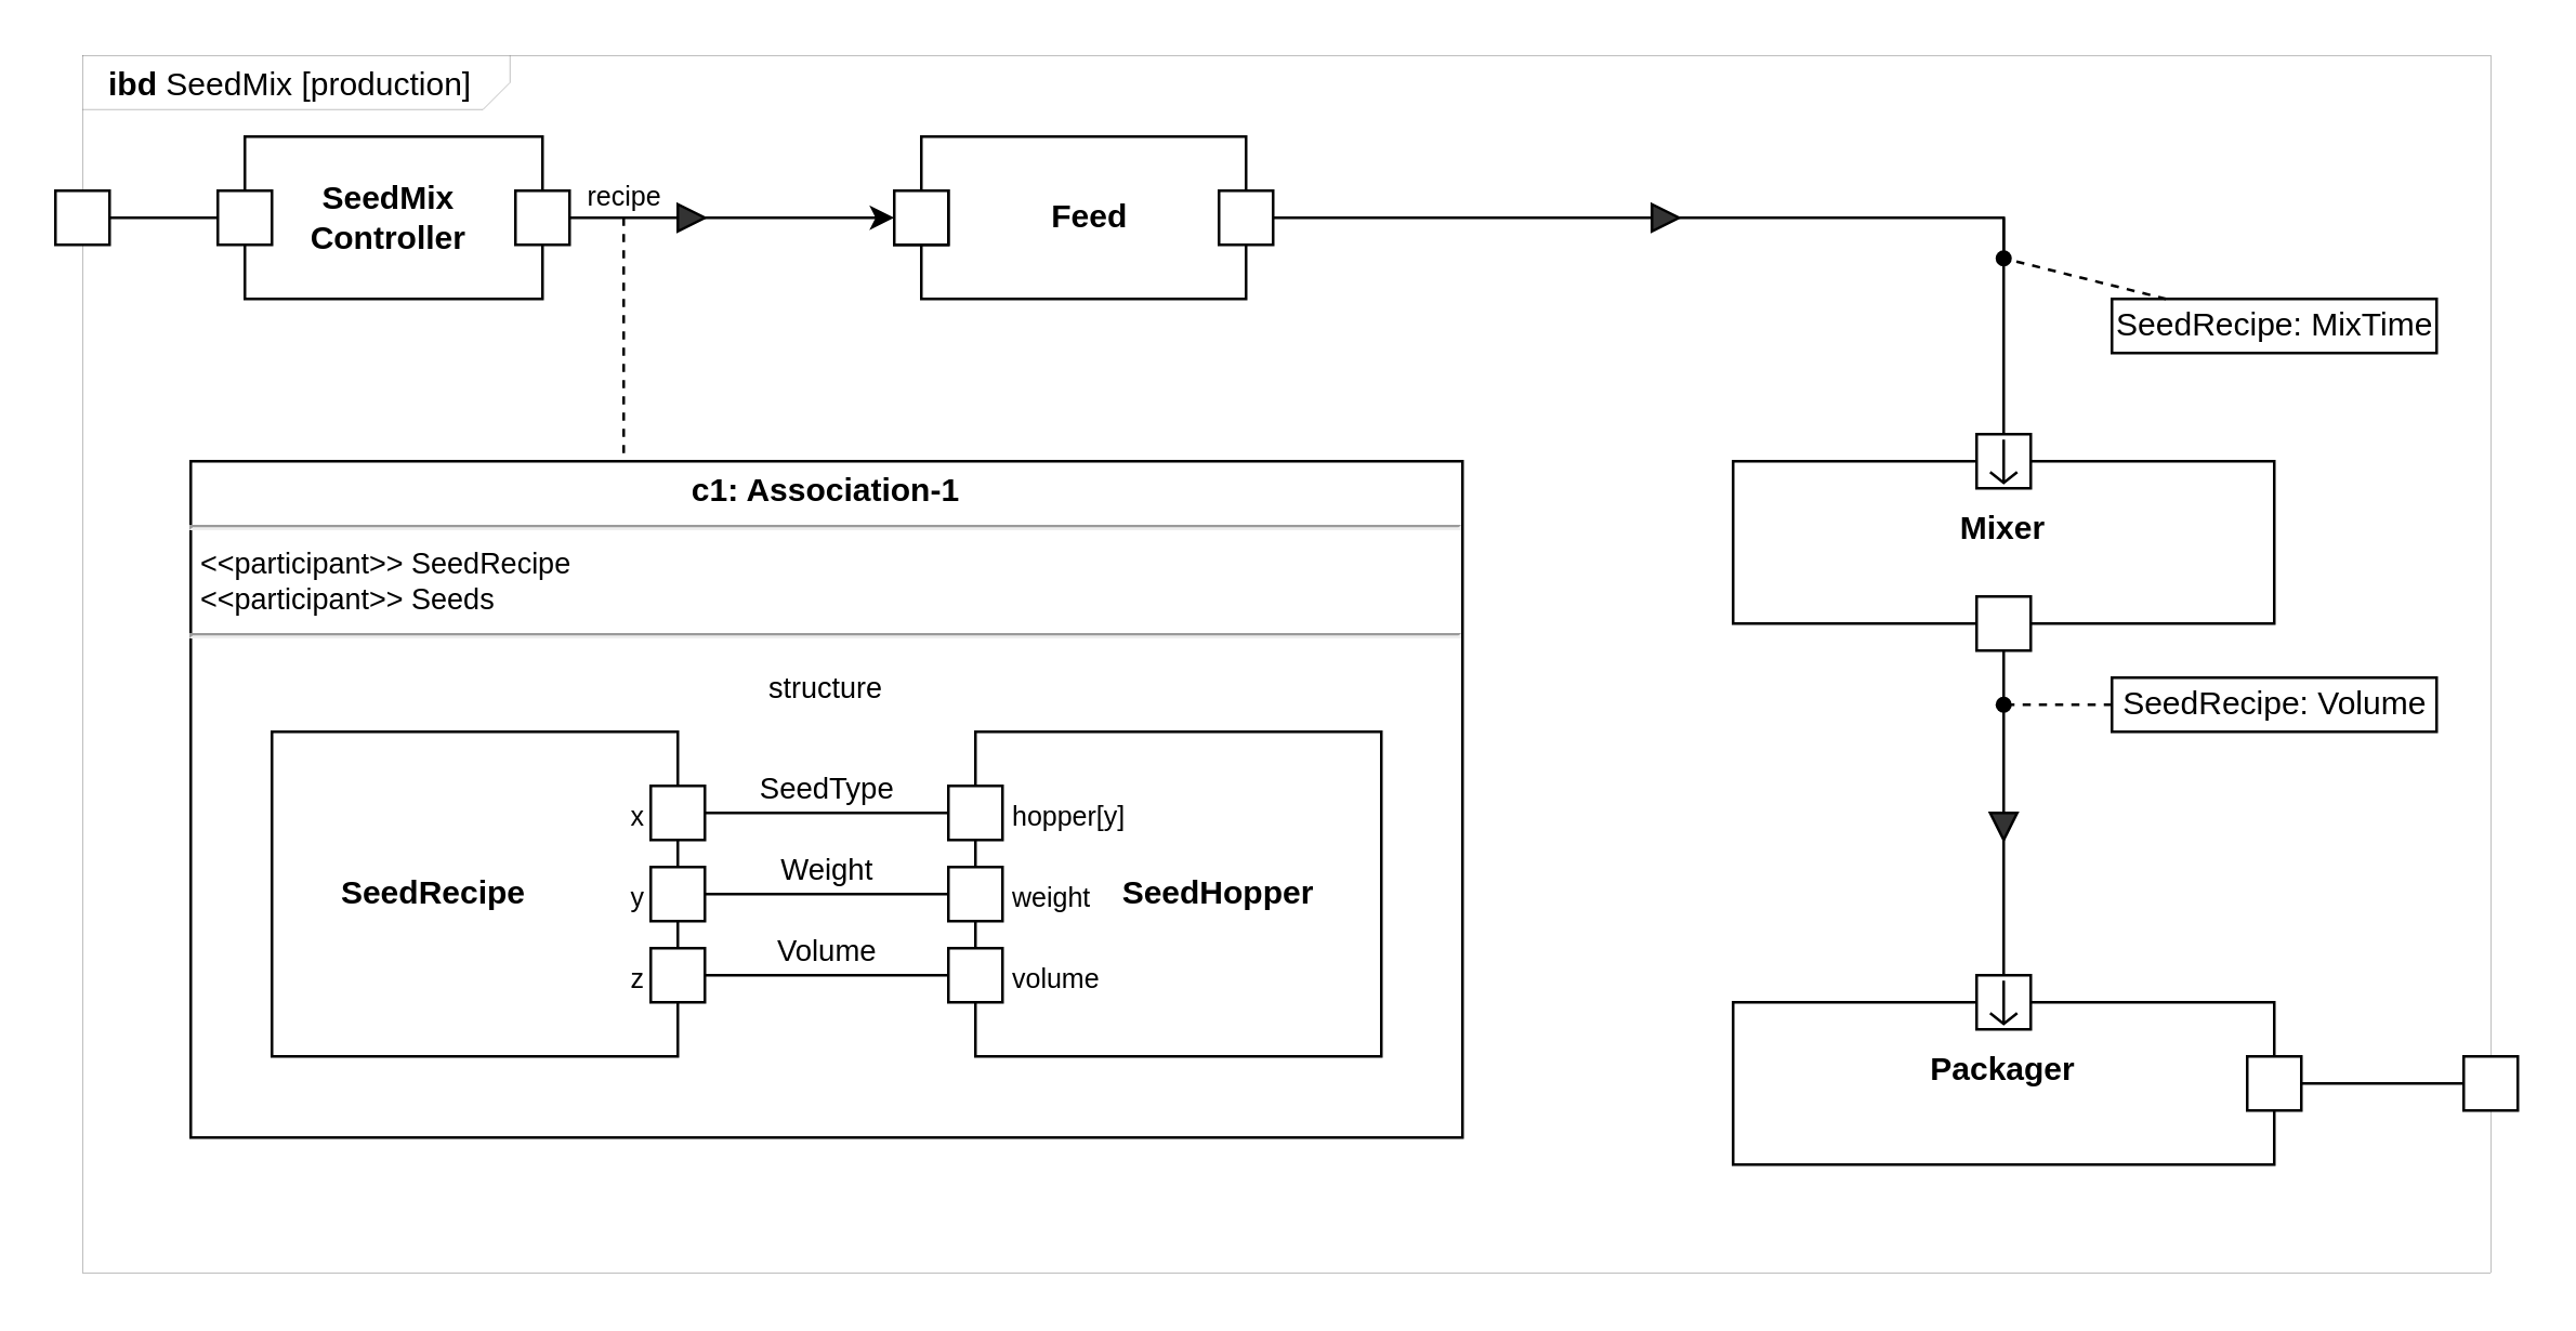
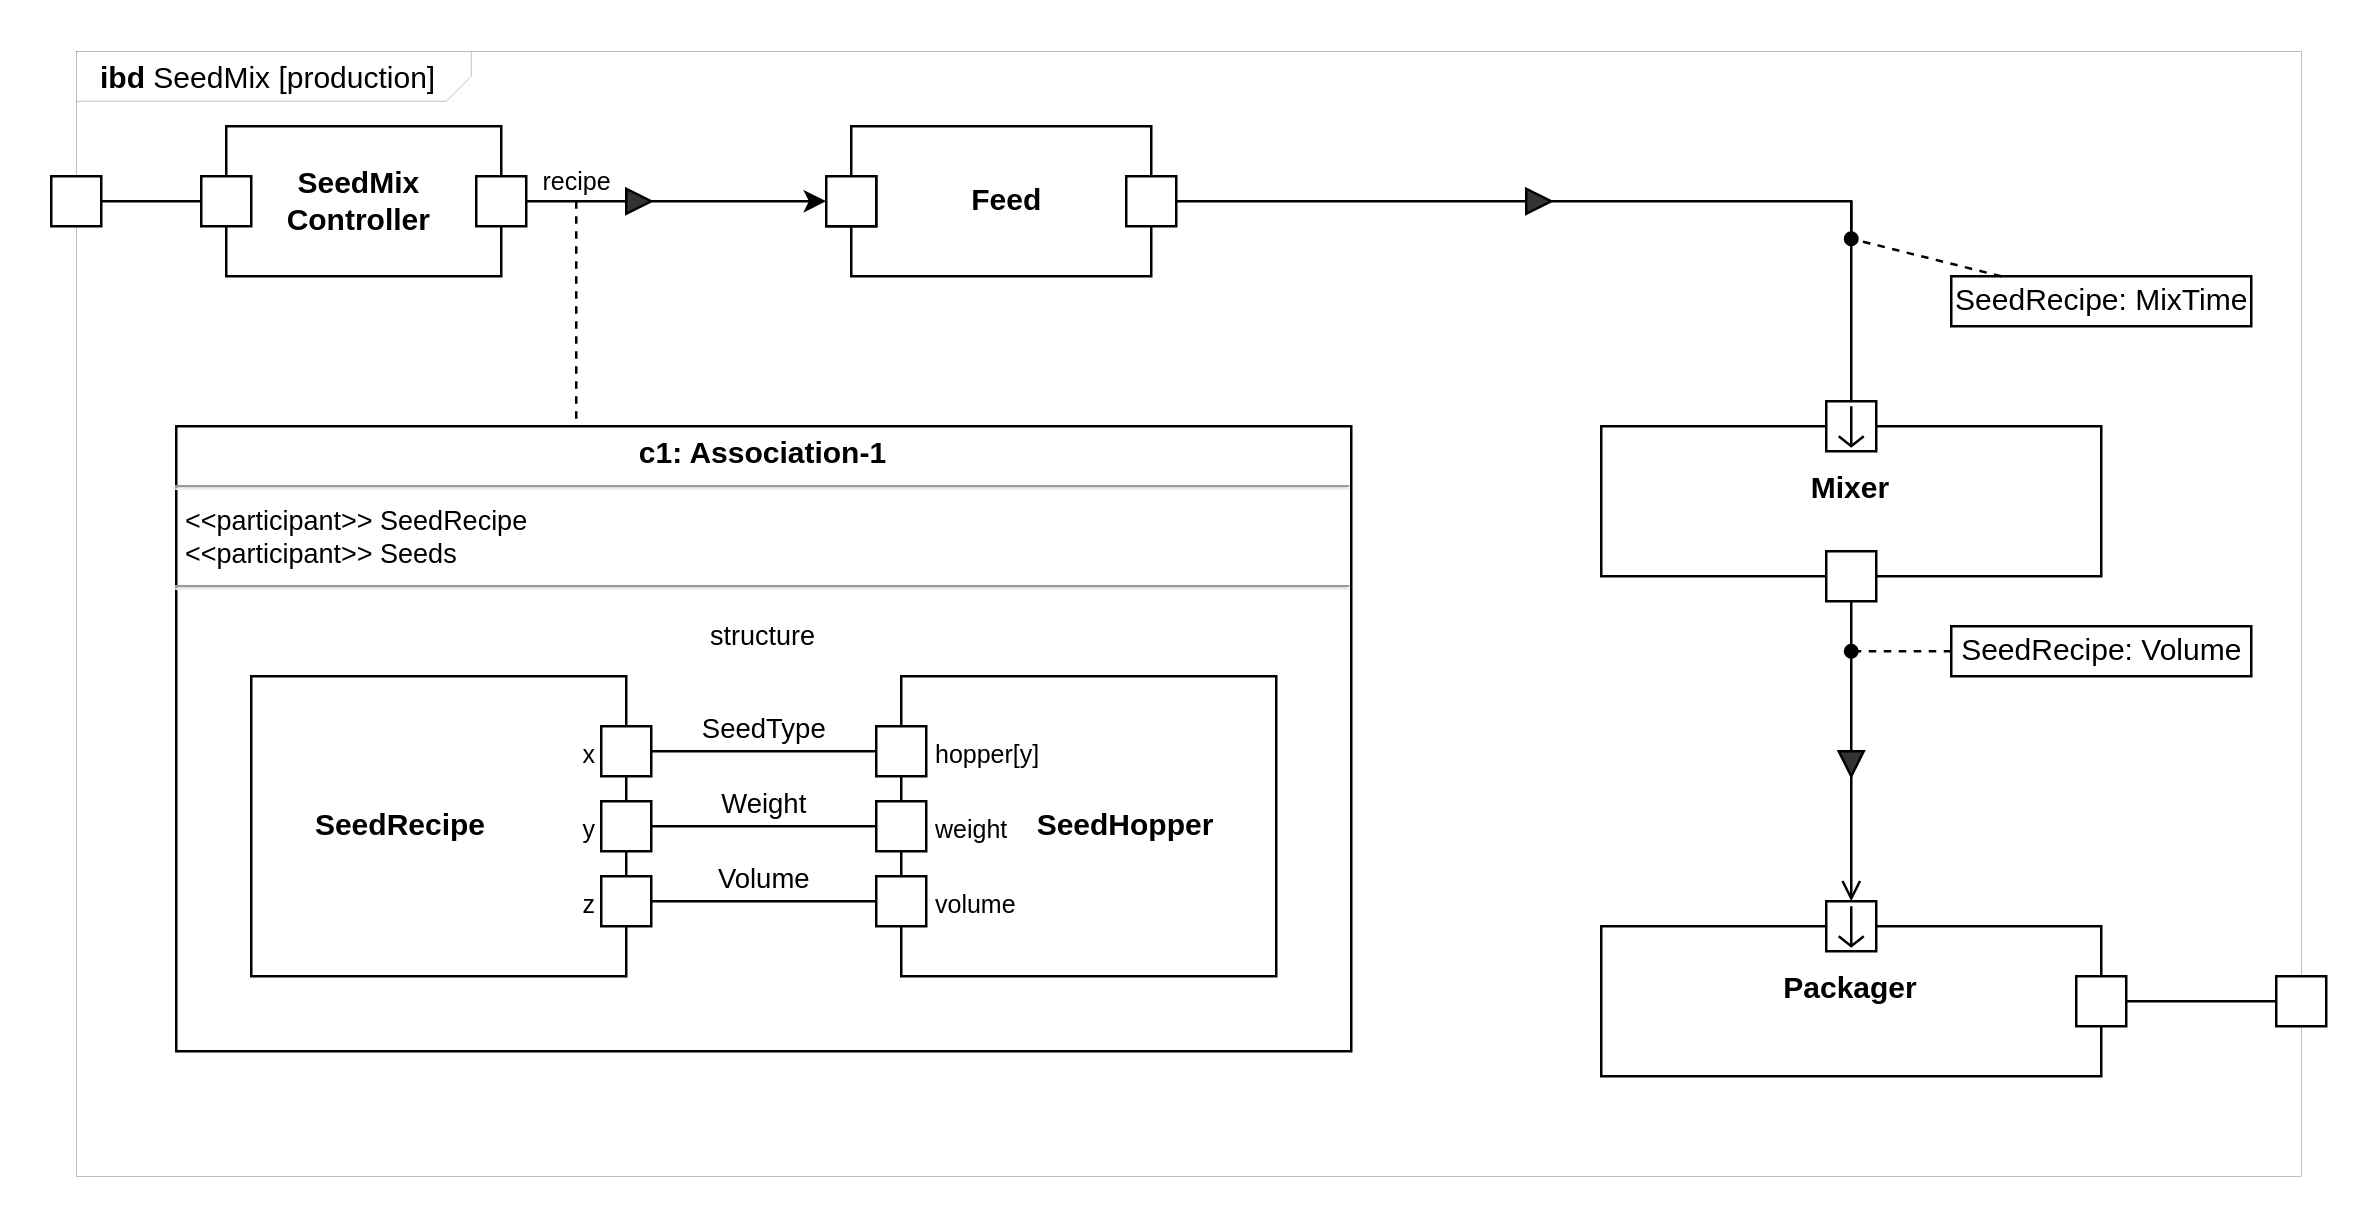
  <mxCell id="0" />
  <mxCell id="1" parent="0" />
  <mxCell id="2" value="&lt;p style=&quot;margin:0px;margin-top:4px;margin-left:10px;text-align:left;&quot;&gt;&lt;b&gt;ibd&lt;/b&gt;&amp;nbsp;SeedMix [production]&lt;/p&gt;" style="html=1;strokeWidth=1;shape=mxgraph.sysml.package;labelX=158;align=left;spacingLeft=10;html=1;overflow=fill;whiteSpace=wrap;strokeWidth=0;recursiveResize=0;" vertex="1" parent="1"><mxGeometry x="30" y="20" width="890" height="450" as="geometry" /></mxCell>
  <mxCell id="3" style="edgeStyle=orthogonalEdgeStyle;rounded=0;orthogonalLoop=1;jettySize=auto;html=1;entryX=0.5;entryY=0;entryDx=0;entryDy=0;endArrow=none;endFill=0;startArrow=none;" edge="1" parent="1" source="26" target="44"><mxGeometry relative="1" as="geometry"><Array as="points"><mxPoint x="740" y="80" /></Array></mxGeometry></mxCell>
  <mxCell id="4" value="" style="edgeStyle=none;html=1;align=left;verticalAlign=top;endArrow=classic;exitX=1;exitY=0.5;entryX=0;entryY=0.5;rounded=0;" edge="1" source="37" target="40" parent="1"><mxGeometry relative="1" as="geometry" /></mxCell>
  <mxCell id="5" value="recipe" style="resizable=0;html=1;align=left;spacingLeft=5;verticalAlign=bottom;labelPosition=left;verticalLabelPosition=bottom;labelBackgroundColor=none;fontSize=10" connectable="0" vertex="1" parent="4"><mxGeometry x="-1" relative="1" as="geometry" /></mxCell>
  <mxCell id="6" value="" style="resizable=0;html=1;align=right;spacingRight=5;verticalAlign=bottom;labelPosition=left;verticalLabelPosition=bottom;labelBackgroundColor=none;fontSize=10" connectable="0" vertex="1" parent="4"><mxGeometry x="1" relative="1" as="geometry" /></mxCell>
  <mxCell id="7" value="&lt;p style=&quot;margin:0px;margin-top:4px;text-align:center;&quot;&gt;&lt;b&gt;c1: Association-1&lt;/b&gt;&lt;/p&gt;&lt;hr&gt;&lt;p style=&quot;margin:0px;margin-left:4px;text-align:left;font-size:0.9em;&quot;&gt;&amp;lt;&amp;lt;participant&amp;gt;&amp;gt; SeedRecipe&lt;br&gt;&amp;lt;&amp;lt;participant&amp;gt;&amp;gt; Seeds&lt;/p&gt;&lt;hr&gt;&lt;p&gt;&lt;/p&gt;&lt;p style=&quot;margin:0px;text-align:center;font-size:0.9em;&quot;&gt;structure&lt;/p&gt;" style="shape=rect;html=1;overflow=fill;whiteSpace=wrap;strokeWidth=1;recursiveResize=0;" vertex="1" parent="1"><mxGeometry x="70" y="170" width="470" height="250" as="geometry" /></mxCell>
  <mxCell id="8" value="SeedRecipe" style="strokeColor=inherit;fillColor=inherit;gradientColor=inherit;html=1;shape=mxgraph.sysml.itemFlowRight;fontStyle=1;spacingRight=40;whiteSpace=wrap;align=center;" vertex="1" parent="7"><mxGeometry x="30" y="100" width="160" height="120" as="geometry" /></mxCell>
  <mxCell id="9" value="x" style="resizable=0;html=1;align=right;spacingRight=22;verticalAlign=middle;labelPosition=right;verticalLabelPosition=top;labelBackgroundColor=none;fontSize=10" connectable="0" vertex="1" parent="8"><mxGeometry x="160" y="30" as="geometry" /></mxCell>
  <mxCell id="10" value="y" style="resizable=0;html=1;align=right;spacingRight=22;verticalAlign=middle;labelPosition=right;verticalLabelPosition=top;labelBackgroundColor=none;fontSize=10" connectable="0" vertex="1" parent="8"><mxGeometry x="160" y="60" as="geometry" /></mxCell>
  <mxCell id="11" value="z" style="resizable=0;html=1;align=right;spacingRight=22;verticalAlign=middle;labelPosition=right;verticalLabelPosition=top;labelBackgroundColor=none;fontSize=10" connectable="0" vertex="1" parent="8"><mxGeometry x="160" y="90" as="geometry" /></mxCell>
  <mxCell id="12" value="SeedHopper" style="strokeColor=inherit;fillColor=inherit;gradientColor=inherit;html=1;shape=mxgraph.sysml.itemFlowLeft;fontStyle=1;spacingLeft=40;whiteSpace=wrap;align=center;" vertex="1" parent="7"><mxGeometry x="280" y="100" width="160" height="120" as="geometry" /></mxCell>
  <mxCell id="13" value="hopper[y]" style="resizable=0;html=1;align=left;spacingLeft=22;verticalAlign=middle;labelPosition=left;verticalLabelPosition=top;labelBackgroundColor=none;fontSize=10" connectable="0" vertex="1" parent="12"><mxGeometry y="30" as="geometry" /></mxCell>
  <mxCell id="14" value="weight" style="resizable=0;html=1;align=left;spacingLeft=22;verticalAlign=middle;labelPosition=left;verticalLabelPosition=top;labelBackgroundColor=none;fontSize=10" connectable="0" vertex="1" parent="12"><mxGeometry y="60" as="geometry" /></mxCell>
  <mxCell id="15" value="volume" style="resizable=0;html=1;align=left;spacingLeft=22;verticalAlign=middle;labelPosition=left;verticalLabelPosition=top;labelBackgroundColor=none;fontSize=10" connectable="0" vertex="1" parent="12"><mxGeometry y="90" as="geometry" /></mxCell>
  <mxCell id="16" value="SeedType" style="strokeColor=inherit;fillColor=inherit;gradientColor=inherit;edgeStyle=none;html=1;verticalAlign=bottom;endArrow=none;exitX=1;exitY=0.25;entryX=0;entryY=0.25;labelBackgroundColor=none;rounded=0;" edge="1" parent="7" source="8" target="12"><mxGeometry relative="1" as="geometry" /></mxCell>
  <mxCell id="17" value="Weight" style="strokeColor=inherit;fillColor=inherit;gradientColor=inherit;edgeStyle=none;html=1;verticalAlign=bottom;endArrow=none;exitX=1;exitY=0.5;entryX=0;entryY=0.5;labelBackgroundColor=none;rounded=0;" edge="1" parent="7" source="8" target="12"><mxGeometry relative="1" as="geometry" /></mxCell>
  <mxCell id="18" value="Volume" style="strokeColor=inherit;fillColor=inherit;gradientColor=inherit;edgeStyle=none;html=1;verticalAlign=bottom;endArrow=none;exitX=1;exitY=0.75;entryX=0;entryY=0.75;labelBackgroundColor=none;rounded=0;" edge="1" parent="7" source="8" target="12"><mxGeometry relative="1" as="geometry" /></mxCell>
  <mxCell id="19" value="" style="endArrow=none;html=1;edgeStyle=elbowEdgeStyle;elbow=horizontal;dashed=1;rounded=0;" edge="1" target="7" parent="1"><mxGeometry relative="1" as="geometry"><mxPoint x="230" y="80" as="sourcePoint" /></mxGeometry></mxCell>
  <mxCell id="20" value="" style="triangle;whiteSpace=wrap;html=1;gradientColor=none;fillColor=#333333;" vertex="1" parent="1"><mxGeometry x="250" y="75" width="10" height="10" as="geometry" /></mxCell>
- <mxCell id="21" style="edgeStyle=orthogonalEdgeStyle;rounded=0;orthogonalLoop=1;jettySize=auto;html=1;entryX=0.5;entryY=0;entryDx=0;entryDy=0;endArrow=none;endFill=0;" edge="1" parent="1" source="44" target="47"><mxGeometry relative="1" as="geometry" /></mxCell>
+ <mxCell id="21" style="edgeStyle=orthogonalEdgeStyle;rounded=0;orthogonalLoop=1;jettySize=auto;html=1;entryX=0.5;entryY=0;entryDx=0;entryDy=0;endArrow=open;endFill=0;" edge="1" parent="1" source="44" target="47"><mxGeometry relative="1" as="geometry" /></mxCell>
  <mxCell id="22" value="" style="triangle;whiteSpace=wrap;html=1;gradientColor=none;fillColor=#333333;" vertex="1" parent="1"><mxGeometry x="610" y="75" width="10" height="10" as="geometry" /></mxCell>
  <mxCell id="23" value="" style="edgeStyle=orthogonalEdgeStyle;rounded=0;orthogonalLoop=1;jettySize=auto;html=1;endArrow=none;endFill=0;" edge="1" parent="1" source="40"><mxGeometry relative="1" as="geometry"><mxPoint x="470" y="80" as="sourcePoint" /><mxPoint x="610" y="80" as="targetPoint" /></mxGeometry></mxCell>
  <mxCell id="24" value="SeedRecipe: MixTime" style="shape=rect;html=1;" vertex="1" parent="1"><mxGeometry x="780" y="110" width="120" height="20" as="geometry" /></mxCell>
  <mxCell id="25" value="" style="edgeStyle=none;html=1;endArrow=none;dashed=1;rounded=0;entryX=0.571;entryY=0.575;entryDx=0;entryDy=0;entryPerimeter=0;" edge="1" source="24" parent="1" target="26"><mxGeometry relative="1" as="geometry"><mxPoint x="1090" y="70" as="targetPoint" /></mxGeometry></mxCell>
  <mxCell id="26" value="" style="shape=waypoint;sketch=0;fillStyle=solid;size=6;pointerEvents=1;points=[];fillColor=none;resizable=0;rotatable=0;perimeter=centerPerimeter;snapToPoint=1;" vertex="1" parent="1"><mxGeometry x="720" y="75" width="40" height="40" as="geometry" /></mxCell>
  <mxCell id="27" value="" style="edgeStyle=orthogonalEdgeStyle;rounded=0;orthogonalLoop=1;jettySize=auto;html=1;entryDx=0;entryDy=0;endArrow=none;endFill=0;startArrow=none;" edge="1" parent="1" source="22" target="26"><mxGeometry relative="1" as="geometry"><mxPoint x="620" y="80" as="sourcePoint" /><mxPoint x="740" y="160" as="targetPoint" /><Array as="points"><mxPoint x="740" y="80" /></Array></mxGeometry></mxCell>
  <mxCell id="28" value="" style="triangle;whiteSpace=wrap;html=1;gradientColor=none;fillColor=#333333;direction=south;" vertex="1" parent="1"><mxGeometry x="735" y="300" width="10" height="10" as="geometry" /></mxCell>
  <mxCell id="29" value="" style="shape=waypoint;sketch=0;fillStyle=solid;size=6;pointerEvents=1;points=[];fillColor=none;resizable=0;rotatable=0;perimeter=centerPerimeter;snapToPoint=1;" vertex="1" parent="1"><mxGeometry x="720" y="240" width="40" height="40" as="geometry" /></mxCell>
  <mxCell id="30" value="SeedRecipe: Volume" style="shape=rect;html=1;" vertex="1" parent="1"><mxGeometry x="780" y="250" width="120" height="20" as="geometry" /></mxCell>
  <mxCell id="31" value="" style="edgeStyle=none;html=1;endArrow=none;dashed=1;rounded=0;" edge="1" parent="1" source="30" target="29"><mxGeometry relative="1" as="geometry"><mxPoint x="750" y="105" as="targetPoint" /><mxPoint x="790" y="105" as="sourcePoint" /></mxGeometry></mxCell>
  <mxCell id="32" style="edgeStyle=orthogonalEdgeStyle;rounded=0;orthogonalLoop=1;jettySize=auto;html=1;endArrow=none;endFill=0;" edge="1" parent="1" source="48" target="33"><mxGeometry relative="1" as="geometry" /></mxCell>
  <mxCell id="33" value="" style="rounded=0;whiteSpace=wrap;html=1;" vertex="1" parent="1"><mxGeometry x="910" y="390" width="20" height="20" as="geometry" /></mxCell>
  <mxCell id="34" style="edgeStyle=orthogonalEdgeStyle;rounded=0;orthogonalLoop=1;jettySize=auto;html=1;endArrow=none;endFill=0;" edge="1" parent="1" source="35" target="38"><mxGeometry relative="1" as="geometry" /></mxCell>
  <mxCell id="35" value="" style="rounded=0;whiteSpace=wrap;html=1;" vertex="1" parent="1"><mxGeometry x="20" y="70" width="20" height="20" as="geometry" /></mxCell>
  <mxCell id="36" value="" style="group" vertex="1" connectable="0" parent="1"><mxGeometry x="80" y="50" width="130" height="60" as="geometry" /></mxCell>
  <mxCell id="37" value="&amp;nbsp; SeedMix&lt;br&gt;&amp;nbsp; Controller" style="html=1;shape=mxgraph.sysml.itemFlow;fontStyle=1;strokeWidth=1;flowDir=e;flowType=none;spacingRight=20;whiteSpace=wrap;align=center;" vertex="1" parent="36"><mxGeometry x="10" width="120" height="60" as="geometry" /></mxCell>
  <mxCell id="38" value="" style="rounded=0;whiteSpace=wrap;html=1;" vertex="1" parent="36"><mxGeometry y="20" width="20" height="20" as="geometry" /></mxCell>
  <mxCell id="39" value="" style="group" vertex="1" connectable="0" parent="1"><mxGeometry x="330" y="50" width="140" height="60" as="geometry" /></mxCell>
  <mxCell id="40" value="Feed" style="html=1;shape=mxgraph.sysml.itemFlow;strokeWidth=1;fontStyle=1;flowDir=w;flowType=none;spacingLeft=15;whiteSpace=wrap;align=center;" vertex="1" parent="39"><mxGeometry width="130" height="60" as="geometry" /></mxCell>
  <mxCell id="41" value="" style="rounded=0;whiteSpace=wrap;html=1;" vertex="1" parent="39"><mxGeometry y="20" width="20" height="20" as="geometry" /></mxCell>
  <mxCell id="42" value="" style="rounded=0;whiteSpace=wrap;html=1;" vertex="1" parent="39"><mxGeometry x="120" y="20" width="20" height="20" as="geometry" /></mxCell>
  <mxCell id="43" value="" style="group" vertex="1" connectable="0" parent="1"><mxGeometry x="640" y="160" width="200" height="80" as="geometry" /></mxCell>
  <mxCell id="44" value="Mixer" style="html=1;shape=mxgraph.sysml.itemFlow;fontStyle=1;flowDir=n;flowType=in;whiteSpace=wrap;align=center;" vertex="1" parent="43"><mxGeometry width="200" height="70" as="geometry" /></mxCell>
  <mxCell id="45" value="" style="rounded=0;whiteSpace=wrap;html=1;" vertex="1" parent="43"><mxGeometry x="90" y="60" width="20" height="20" as="geometry" /></mxCell>
  <mxCell id="46" value="" style="group" vertex="1" connectable="0" parent="1"><mxGeometry x="640" y="360" width="210" height="70" as="geometry" /></mxCell>
  <mxCell id="47" value="Packager" style="html=1;shape=mxgraph.sysml.itemFlow;fontStyle=1;flowDir=n;flowType=in;whiteSpace=wrap;align=center;" vertex="1" parent="46"><mxGeometry width="200" height="70" as="geometry" /></mxCell>
  <mxCell id="48" value="" style="rounded=0;whiteSpace=wrap;html=1;" vertex="1" parent="46"><mxGeometry x="190" y="30" width="20" height="20" as="geometry" /></mxCell>
